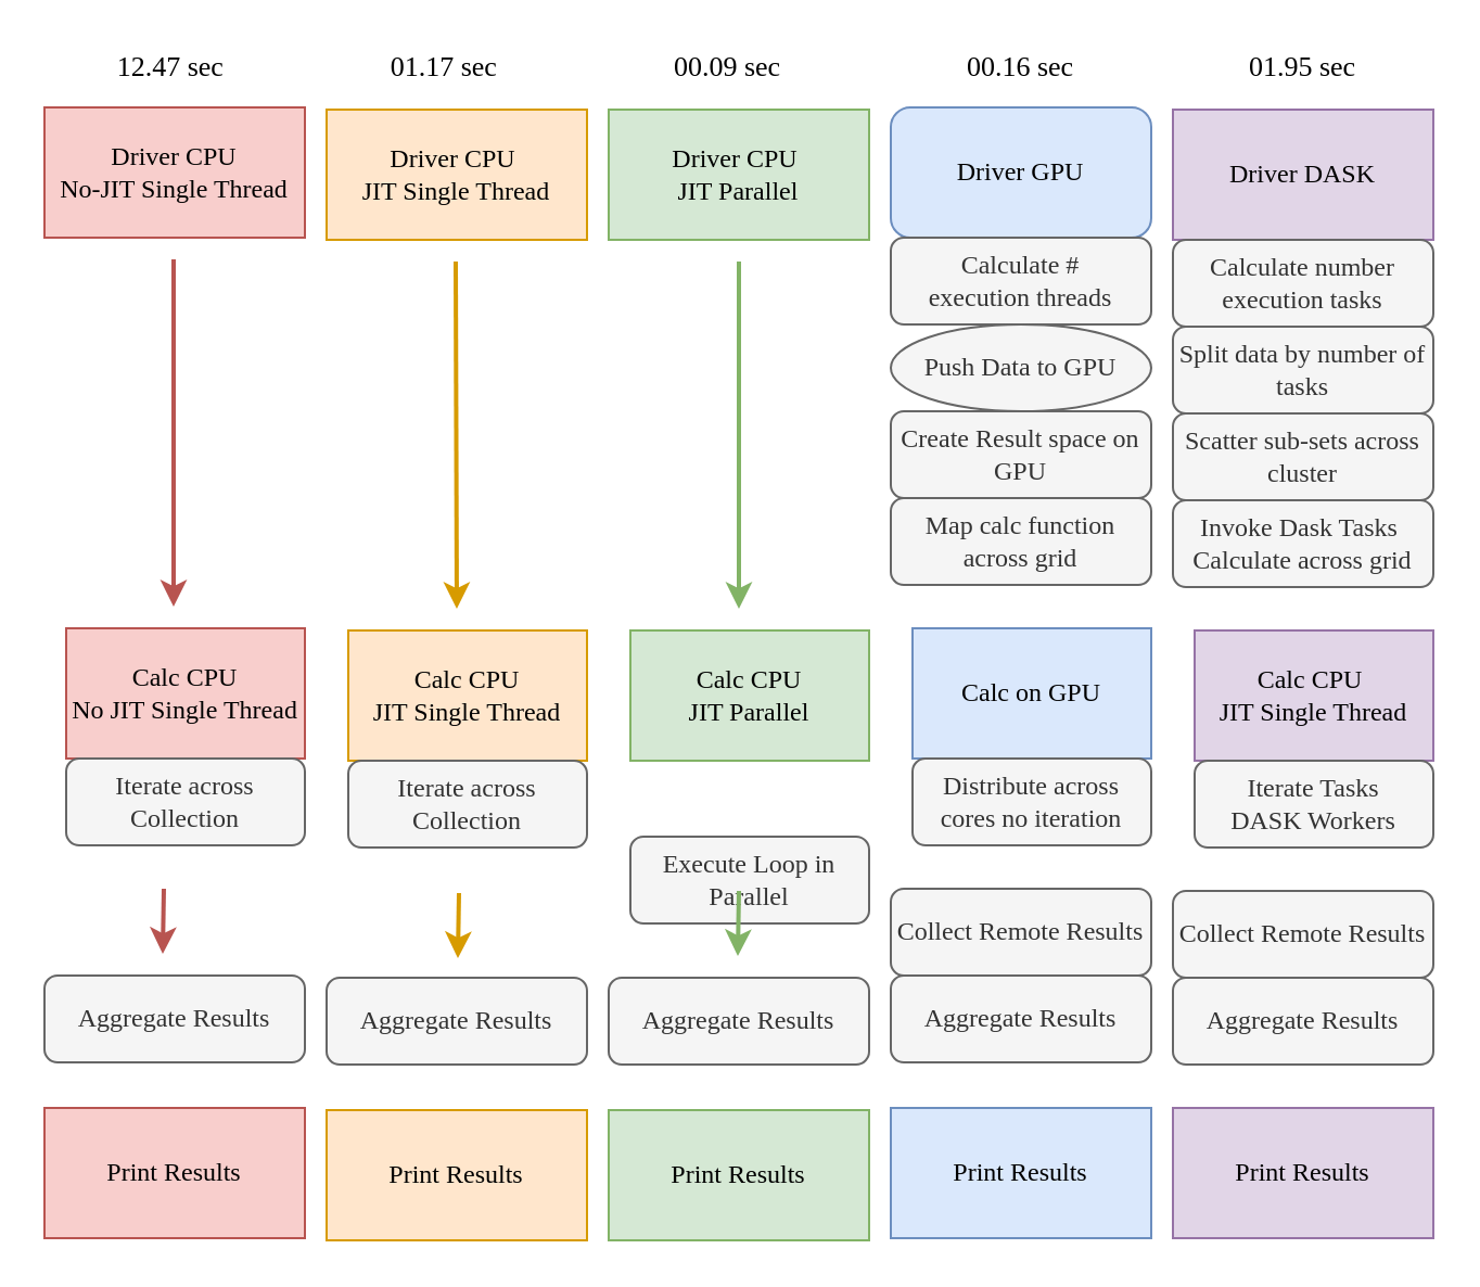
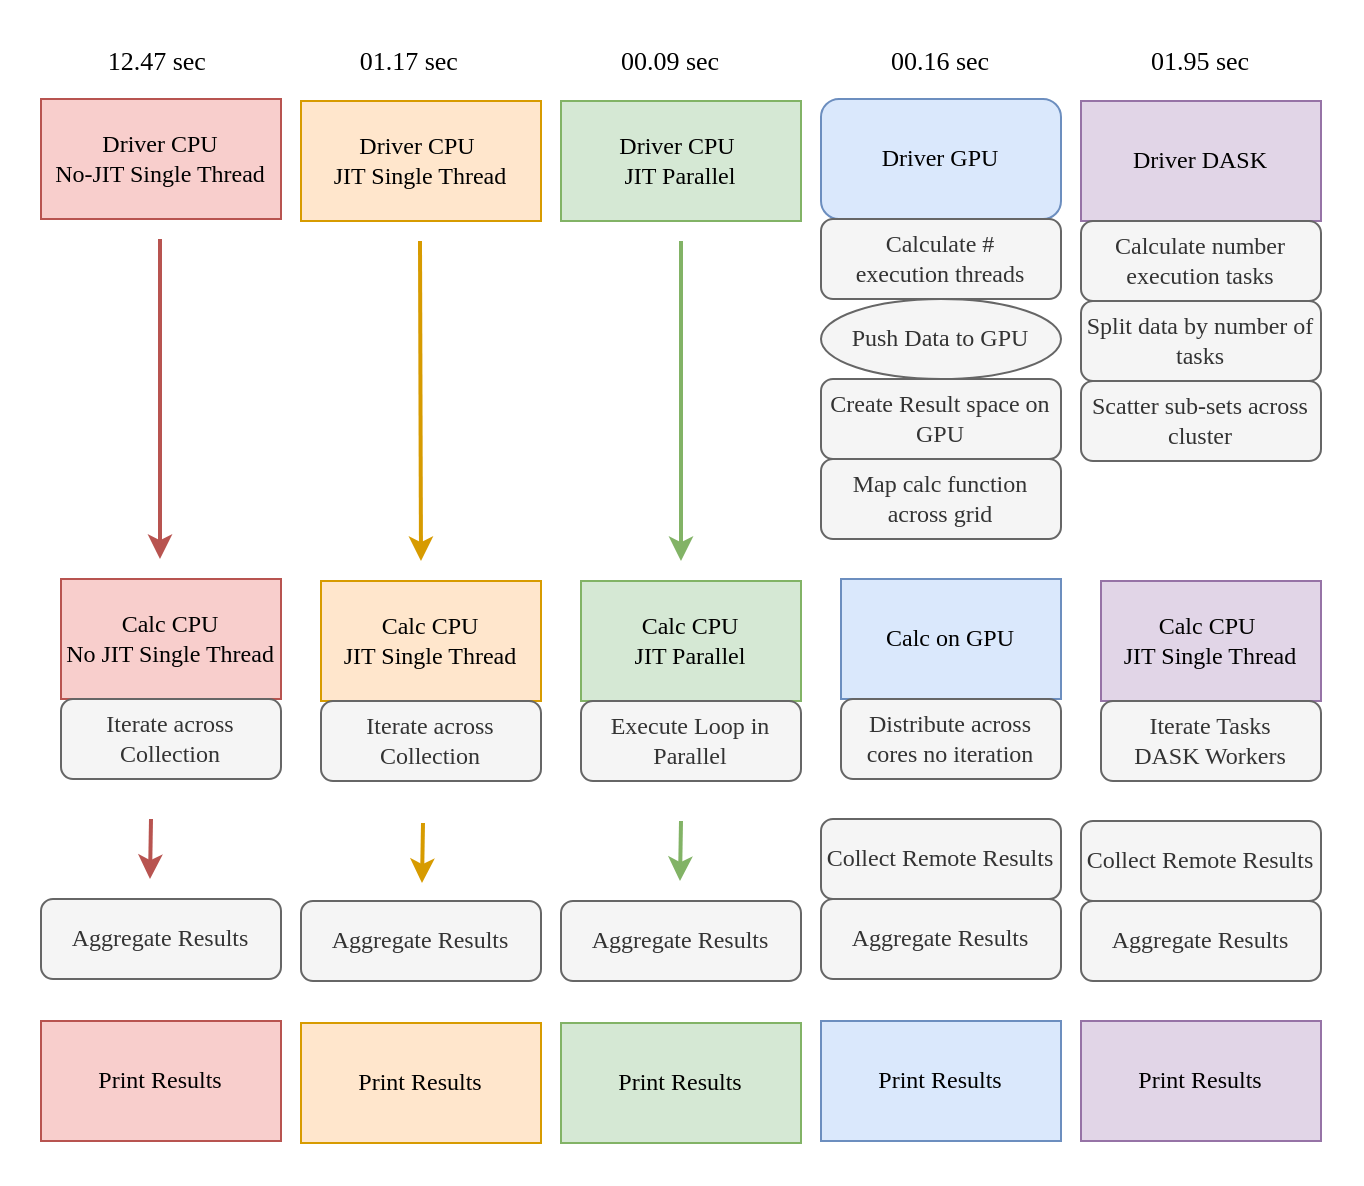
  <mxCell id="0" />
  <mxCell id="1" parent="0" />
  <mxCell id="2" value="Driver GPU" style="whiteSpace=wrap;html=1;fillColor=#dae8fc;strokeColor=#6c8ebf;fontFamily=Verdana;rounded=1;" vertex="1" parent="1"><mxGeometry x="410" y="49" width="120" height="60" as="geometry" /></mxCell>
  <mxCell id="3" value="Driver CPU&amp;nbsp;&lt;br&gt;JIT Parallel" style="rounded=0;whiteSpace=wrap;html=1;fillColor=#d5e8d4;strokeColor=#82b366;fontFamily=Verdana;" vertex="1" parent="1"><mxGeometry x="280" y="50" width="120" height="60" as="geometry" /></mxCell>
  <mxCell id="4" value="Driver CPU&amp;nbsp;&lt;br&gt;JIT Single Thread" style="rounded=0;whiteSpace=wrap;html=1;fillColor=#ffe6cc;strokeColor=#d79b00;fontFamily=Verdana;" vertex="1" parent="1"><mxGeometry x="150" y="50" width="120" height="60" as="geometry" /></mxCell>
  <mxCell id="5" value="Driver CPU&lt;br&gt;No-JIT Single Thread" style="rounded=0;whiteSpace=wrap;html=1;fillColor=#f8cecc;strokeColor=#b85450;fontFamily=Verdana;" vertex="1" parent="1"><mxGeometry x="20" y="49" width="120" height="60" as="geometry" /></mxCell>
  <mxCell id="6" value="Calc on GPU" style="rounded=0;whiteSpace=wrap;html=1;fillColor=#dae8fc;strokeColor=#6c8ebf;fontFamily=Verdana;" vertex="1" parent="1"><mxGeometry x="420" y="289" width="110" height="60" as="geometry" /></mxCell>
  <mxCell id="7" value="Calc CPU&lt;br&gt;JIT Parallel" style="rounded=0;whiteSpace=wrap;html=1;fillColor=#d5e8d4;strokeColor=#82b366;fontFamily=Verdana;" vertex="1" parent="1"><mxGeometry x="290" y="290" width="110" height="60" as="geometry" /></mxCell>
  <mxCell id="8" value="Calc CPU&lt;br&gt;JIT Single Thread" style="rounded=0;whiteSpace=wrap;html=1;fillColor=#ffe6cc;strokeColor=#d79b00;fontFamily=Verdana;" vertex="1" parent="1"><mxGeometry x="160" y="290" width="110" height="60" as="geometry" /></mxCell>
  <mxCell id="9" value="Calc CPU&lt;br&gt;No JIT Single Thread" style="rounded=0;whiteSpace=wrap;html=1;fillColor=#f8cecc;strokeColor=#b85450;fontFamily=Verdana;" vertex="1" parent="1"><mxGeometry x="30" y="289" width="110" height="60" as="geometry" /></mxCell>
  <mxCell id="10" value="Calculate # &lt;br&gt;execution threads" style="rounded=1;whiteSpace=wrap;html=1;gradientDirection=east;fontFamily=Verdana;fillColor=#f5f5f5;strokeColor=#666666;fontColor=#333333;" vertex="1" parent="1"><mxGeometry x="410" y="109" width="120" height="40" as="geometry" /></mxCell>
  <mxCell id="11" value="Push Data to GPU" style="ellipse;whiteSpace=wrap;html=1;gradientDirection=east;fontFamily=Verdana;fillColor=#f5f5f5;strokeColor=#666666;fontColor=#333333;" vertex="1" parent="1"><mxGeometry x="410" y="149" width="120" height="40" as="geometry" /></mxCell>
  <mxCell id="12" value="Create Result space on GPU" style="rounded=1;whiteSpace=wrap;html=1;gradientDirection=east;fontFamily=Verdana;fillColor=#f5f5f5;strokeColor=#666666;fontColor=#333333;" vertex="1" parent="1"><mxGeometry x="410" y="189" width="120" height="40" as="geometry" /></mxCell>
  <mxCell id="13" value="Distribute across cores no iteration" style="rounded=1;whiteSpace=wrap;html=1;fillColor=#f5f5f5;strokeColor=#666666;gradientDirection=east;fontFamily=Verdana;fontColor=#333333;" vertex="1" parent="1"><mxGeometry x="420" y="349" width="110" height="40" as="geometry" /></mxCell>
  <mxCell id="14" value="Print Results" style="rounded=0;whiteSpace=wrap;html=1;fillColor=#dae8fc;strokeColor=#6c8ebf;fontFamily=Verdana;" vertex="1" parent="1"><mxGeometry x="410" y="510" width="120" height="60" as="geometry" /></mxCell>
  <mxCell id="15" value="Print Results" style="rounded=0;whiteSpace=wrap;html=1;fillColor=#d5e8d4;strokeColor=#82b366;fontFamily=Verdana;" vertex="1" parent="1"><mxGeometry x="280" y="511" width="120" height="60" as="geometry" /></mxCell>
  <mxCell id="16" value="Print Results" style="rounded=0;whiteSpace=wrap;html=1;fillColor=#ffe6cc;strokeColor=#d79b00;fontFamily=Verdana;" vertex="1" parent="1"><mxGeometry x="150" y="511" width="120" height="60" as="geometry" /></mxCell>
  <mxCell id="17" value="Print Results" style="rounded=0;whiteSpace=wrap;html=1;fillColor=#f8cecc;strokeColor=#b85450;fontFamily=Verdana;" vertex="1" parent="1"><mxGeometry x="20" y="510" width="120" height="60" as="geometry" /></mxCell>
  <mxCell id="18" value="Map calc function across grid" style="rounded=1;whiteSpace=wrap;html=1;gradientDirection=east;fontFamily=Verdana;fillColor=#f5f5f5;strokeColor=#666666;fontColor=#333333;" vertex="1" parent="1"><mxGeometry x="410" y="229" width="120" height="40" as="geometry" /></mxCell>
- <mxCell id="19" value="Execute Loop in Parallel" style="rounded=1;whiteSpace=wrap;html=1;fillColor=#f5f5f5;strokeColor=#666666;gradientDirection=east;fontFamily=Verdana;fontColor=#333333;" vertex="1" parent="1"><mxGeometry x="290" y="385" width="110" height="40" as="geometry" /></mxCell>
+ <mxCell id="19" value="Execute Loop in Parallel" style="rounded=1;whiteSpace=wrap;html=1;fillColor=#f5f5f5;strokeColor=#666666;gradientDirection=east;fontFamily=Verdana;fontColor=#333333;" vertex="1" parent="1"><mxGeometry x="290" y="350" width="110" height="40" as="geometry" /></mxCell>
  <mxCell id="20" value="" style="endArrow=classic;html=1;strokeWidth=2;fillColor=#d5e8d4;strokeColor=#82b366;fontFamily=Verdana;" edge="1" parent="1"><mxGeometry width="50" height="50" relative="1" as="geometry"><mxPoint x="340" y="120" as="sourcePoint" /><mxPoint x="340" y="280" as="targetPoint" /></mxGeometry></mxCell>
  <mxCell id="21" value="" style="endArrow=classic;html=1;strokeWidth=2;fillColor=#ffe6cc;strokeColor=#d79b00;fontFamily=Verdana;" edge="1" parent="1"><mxGeometry width="50" height="50" relative="1" as="geometry"><mxPoint x="209.5" y="120" as="sourcePoint" /><mxPoint x="210" y="280" as="targetPoint" /></mxGeometry></mxCell>
  <mxCell id="22" value="" style="endArrow=classic;html=1;strokeWidth=2;fillColor=#f8cecc;strokeColor=#b85450;fontFamily=Verdana;" edge="1" parent="1"><mxGeometry width="50" height="50" relative="1" as="geometry"><mxPoint x="79.5" y="119" as="sourcePoint" /><mxPoint x="79.5" y="279" as="targetPoint" /></mxGeometry></mxCell>
  <mxCell id="23" value="Iterate across Collection" style="rounded=1;whiteSpace=wrap;html=1;fillColor=#f5f5f5;strokeColor=#666666;gradientDirection=east;fontFamily=Verdana;fontColor=#333333;" vertex="1" parent="1"><mxGeometry x="160" y="350" width="110" height="40" as="geometry" /></mxCell>
  <mxCell id="24" value="Iterate across Collection" style="rounded=1;whiteSpace=wrap;html=1;fillColor=#f5f5f5;strokeColor=#666666;gradientDirection=east;fontFamily=Verdana;fontColor=#333333;" vertex="1" parent="1"><mxGeometry x="30" y="349" width="110" height="40" as="geometry" /></mxCell>
  <mxCell id="25" value="Driver DASK" style="rounded=0;whiteSpace=wrap;html=1;fillColor=#e1d5e7;strokeColor=#9673a6;fontFamily=Verdana;" vertex="1" parent="1"><mxGeometry x="540" y="50" width="120" height="60" as="geometry" /></mxCell>
  <mxCell id="26" value="Calc CPU&amp;nbsp;&lt;br&gt;JIT Single Thread" style="rounded=0;whiteSpace=wrap;html=1;fillColor=#e1d5e7;strokeColor=#9673a6;fontFamily=Verdana;" vertex="1" parent="1"><mxGeometry x="550" y="290" width="110" height="60" as="geometry" /></mxCell>
  <mxCell id="27" value="Calculate number execution tasks" style="rounded=1;whiteSpace=wrap;html=1;gradientDirection=east;fontFamily=Verdana;fillColor=#f5f5f5;strokeColor=#666666;fontColor=#333333;" vertex="1" parent="1"><mxGeometry x="540" y="110" width="120" height="40" as="geometry" /></mxCell>
  <mxCell id="28" value="Split data by number of tasks" style="rounded=1;whiteSpace=wrap;html=1;gradientDirection=east;fontFamily=Verdana;fillColor=#f5f5f5;strokeColor=#666666;fontColor=#333333;" vertex="1" parent="1"><mxGeometry x="540" y="150" width="120" height="40" as="geometry" /></mxCell>
  <mxCell id="29" value="Scatter sub-sets across cluster" style="rounded=1;whiteSpace=wrap;html=1;gradientDirection=east;fontFamily=Verdana;fillColor=#f5f5f5;strokeColor=#666666;fontColor=#333333;" vertex="1" parent="1"><mxGeometry x="540" y="190" width="120" height="40" as="geometry" /></mxCell>
  <mxCell id="30" value="Iterate Tasks&lt;br&gt;DASK Workers" style="rounded=1;whiteSpace=wrap;html=1;fillColor=#f5f5f5;strokeColor=#666666;gradientDirection=east;fontFamily=Verdana;fontColor=#333333;" vertex="1" parent="1"><mxGeometry x="550" y="350" width="110" height="40" as="geometry" /></mxCell>
  <mxCell id="31" value="Print Results" style="rounded=0;whiteSpace=wrap;html=1;fillColor=#e1d5e7;strokeColor=#9673a6;fontFamily=Verdana;" vertex="1" parent="1"><mxGeometry x="540" y="510" width="120" height="60" as="geometry" /></mxCell>
- <mxCell id="32" value="Invoke Dask Tasks&amp;nbsp;&lt;br&gt;Calculate across grid" style="rounded=1;whiteSpace=wrap;html=1;gradientDirection=east;fontFamily=Verdana;fillColor=#f5f5f5;strokeColor=#666666;fontColor=#333333;" vertex="1" parent="1"><mxGeometry x="540" y="230" width="120" height="40" as="geometry" /></mxCell>
  <mxCell id="33" value="Collect Remote Results" style="rounded=1;whiteSpace=wrap;html=1;fillColor=#f5f5f5;strokeColor=#666666;gradientDirection=east;fontFamily=Verdana;fontColor=#333333;" vertex="1" parent="1"><mxGeometry x="410" y="409" width="120" height="40" as="geometry" /></mxCell>
  <mxCell id="34" value="Collect Remote Results" style="rounded=1;whiteSpace=wrap;html=1;fillColor=#f5f5f5;strokeColor=#666666;gradientDirection=east;fontFamily=Verdana;fontColor=#333333;" vertex="1" parent="1"><mxGeometry x="540" y="410" width="120" height="40" as="geometry" /></mxCell>
  <mxCell id="35" value="Aggregate Results" style="rounded=1;whiteSpace=wrap;html=1;fillColor=#f5f5f5;strokeColor=#666666;gradientDirection=east;fontFamily=Verdana;fontColor=#333333;" vertex="1" parent="1"><mxGeometry x="410" y="449" width="120" height="40" as="geometry" /></mxCell>
  <mxCell id="36" value="Aggregate Results" style="rounded=1;whiteSpace=wrap;html=1;fillColor=#f5f5f5;strokeColor=#666666;gradientDirection=east;fontFamily=Verdana;fontColor=#333333;" vertex="1" parent="1"><mxGeometry x="280" y="450" width="120" height="40" as="geometry" /></mxCell>
  <mxCell id="37" value="Aggregate Results" style="rounded=1;whiteSpace=wrap;html=1;fillColor=#f5f5f5;strokeColor=#666666;gradientDirection=east;fontFamily=Verdana;fontColor=#333333;" vertex="1" parent="1"><mxGeometry x="150" y="450" width="120" height="40" as="geometry" /></mxCell>
  <mxCell id="38" value="Aggregate Results" style="rounded=1;whiteSpace=wrap;html=1;fillColor=#f5f5f5;strokeColor=#666666;gradientDirection=east;fontFamily=Verdana;fontColor=#333333;" vertex="1" parent="1"><mxGeometry x="20" y="449" width="120" height="40" as="geometry" /></mxCell>
  <mxCell id="39" value="Aggregate Results" style="rounded=1;whiteSpace=wrap;html=1;fillColor=#f5f5f5;strokeColor=#666666;gradientDirection=east;fontFamily=Verdana;fontColor=#333333;" vertex="1" parent="1"><mxGeometry x="540" y="450" width="120" height="40" as="geometry" /></mxCell>
  <mxCell id="40" value="" style="endArrow=classic;html=1;strokeWidth=2;fillColor=#d5e8d4;strokeColor=#82b366;fontFamily=Verdana;" edge="1" parent="1"><mxGeometry width="50" height="50" relative="1" as="geometry"><mxPoint x="340" y="410" as="sourcePoint" /><mxPoint x="339.5" y="440" as="targetPoint" /></mxGeometry></mxCell>
  <mxCell id="41" value="" style="endArrow=classic;html=1;strokeWidth=2;fillColor=#f8cecc;strokeColor=#b85450;fontFamily=Verdana;" edge="1" parent="1"><mxGeometry width="50" height="50" relative="1" as="geometry"><mxPoint x="75" y="409" as="sourcePoint" /><mxPoint x="74.5" y="439" as="targetPoint" /></mxGeometry></mxCell>
  <mxCell id="42" value="" style="endArrow=classic;html=1;strokeWidth=2;fillColor=#ffe6cc;strokeColor=#d79b00;fontFamily=Verdana;" edge="1" parent="1"><mxGeometry width="50" height="50" relative="1" as="geometry"><mxPoint x="211" y="411" as="sourcePoint" /><mxPoint x="210.5" y="441" as="targetPoint" /></mxGeometry></mxCell>
  <mxCell id="43" value="01.17 sec&amp;nbsp;" style="text;html=1;strokeColor=none;fillColor=none;align=center;verticalAlign=middle;whiteSpace=wrap;rounded=0;fontSize=13;fontFamily=Verdana;" vertex="1" parent="1"><mxGeometry x="151" y="20" width="110" height="20" as="geometry" /></mxCell>
  <mxCell id="44" value="12.47 sec&amp;nbsp;" style="text;html=1;strokeColor=none;fillColor=none;align=center;verticalAlign=middle;whiteSpace=wrap;rounded=0;fontSize=13;fontFamily=Verdana;" vertex="1" parent="1"><mxGeometry x="25" y="20" width="110" height="20" as="geometry" /></mxCell>
  <mxCell id="45" value="00.09 sec" style="text;html=1;strokeColor=none;fillColor=none;align=center;verticalAlign=middle;whiteSpace=wrap;rounded=0;fontSize=13;fontFamily=Verdana;" vertex="1" parent="1"><mxGeometry x="280" y="20" width="110" height="20" as="geometry" /></mxCell>
  <mxCell id="46" value="01.95 sec" style="text;html=1;strokeColor=none;fillColor=none;align=center;verticalAlign=middle;whiteSpace=wrap;rounded=0;fontSize=13;fontFamily=Verdana;" vertex="1" parent="1"><mxGeometry x="545" y="20" width="110" height="20" as="geometry" /></mxCell>
  <mxCell id="47" value="00.16 sec" style="text;html=1;strokeColor=none;fillColor=none;align=center;verticalAlign=middle;whiteSpace=wrap;rounded=0;fontSize=13;fontFamily=Verdana;" vertex="1" parent="1"><mxGeometry x="415" y="20" width="110" height="20" as="geometry" /></mxCell>
